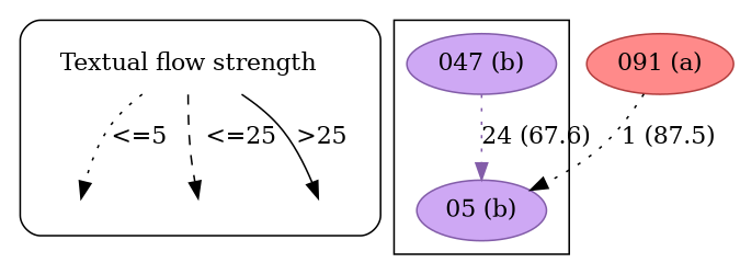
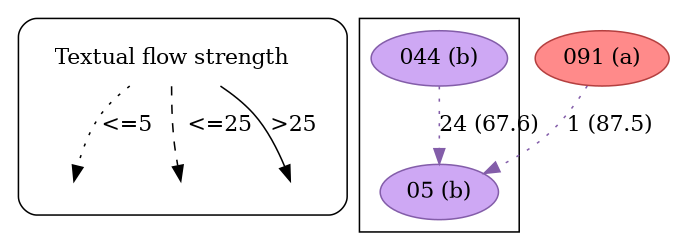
  strict digraph {
    node [style=invis]
    edge [style=dotted]
    n1 [label="Textual flow strength" shape=plaintext style=""]
    leg_e1 [fixedsize=True height=0.2]
    leg_e2 [fixedsize=True height=0.2]
    leg_e3 [fixedsize=True height=0.2]
    n5 [color="#835da9" fillcolor="#CEA8F4" label="05 (b)" style=filled]
-   n6 [color="#835da9" fillcolor="#CEA8F4" label="047 (b)" style=filled]
+   n6 [color="#835da9" fillcolor="#CEA8F4" label="044 (b)" style=filled]
    n7 [color="#b43f3f" fillcolor="#FF8A8A" label="091 (a)" style=filled]
    subgraph cluster_1 {
      style=rounded
      n1
      leg_e1
      leg_e2
      leg_e3
    }
    subgraph cluster_2 {
      n5
      n6
    }
    n1 -> leg_e1 [label="<=5  "]
    n1 -> leg_e2 [label="  <=25" style=dashed]
    n1 -> leg_e3 [label=">25" style=solid]
    n6 -> n5 [color="#835da9" label="24 (67.6)"]
-   n7 -> n5 [color=black label="1 (87.5)"]
+   n7 -> n5 [color="#835da9" label="1 (87.5)"]
  }
